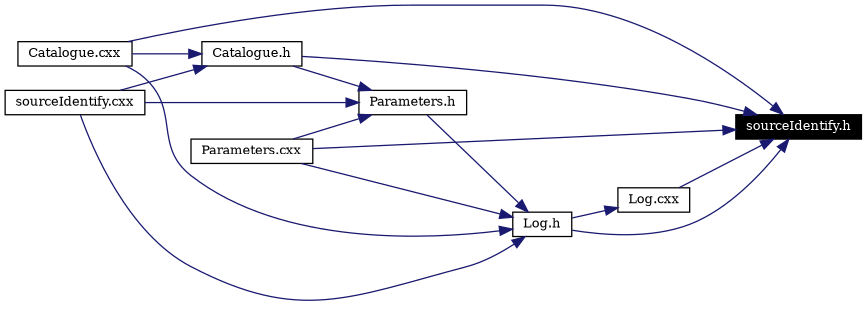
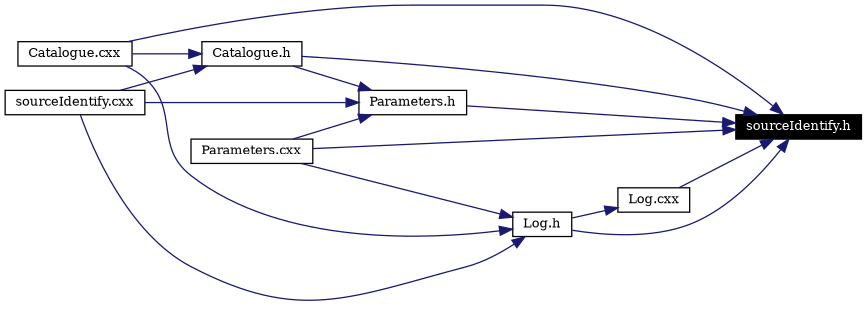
  digraph {
    fontname="DejaVu Serif"
    rankdir=LR
    node [color=black fontname="DejaVu Serif" fontsize=10 shape=box]
    edge [color=midnightblue fontname="DejaVu Serif" fontsize=10 style=solid]
    n1 [fontcolor=white height=0.2 label="sourceIdentify.h" style=filled width=0.4]
    n2 [height=0.2 label="Catalogue.h" width=0.4]
    n3 [height=0.2 label="Parameters.h" width=0.4]
    n4 [height=0.2 label="Catalogue.cxx" width=0.4]
    n5 [height=0.2 label="Log.h" width=0.4]
    n6 [height=0.2 label="Log.cxx" width=0.4]
    n7 [height=0.2 label="sourceIdentify.cxx" width=0.4]
    n8 [height=0.2 label="Parameters.cxx" width=0.4]
    n2 -> n1
    n2 -> n3
-   n3 -> n5
+   n3 -> n1
    n4 -> n1
    n4 -> n2
    n4 -> n5
    n5 -> n1
    n5 -> n6
    n6 -> n1
    n7 -> n2
    n7 -> n3
    n7 -> n5
    n8 -> n1
    n8 -> n3
    n8 -> n5
  }
